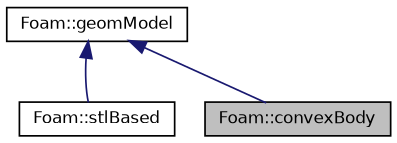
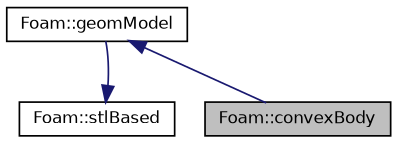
  digraph {
    node [color=black fillcolor=white fontname=Helvetica fontsize=10 shape=record style=filled]
    edge [color=midnightblue dir=back fontname=Helvetica fontsize=10 labelfontname=Helvetica labelfontsize=10 style=solid]
    n1 [fillcolor=grey75 fontcolor=black height=0.2 label="Foam::convexBody" width=0.4]
    n2 [height=0.2 label="Foam::stlBased" width=0.4]
    n3 [height=0.2 label="Foam::geomModel" width=0.4]
    n3 -> n1
-   n3 -> n2
+   n2 -> n3
  }
